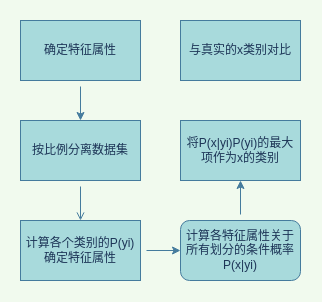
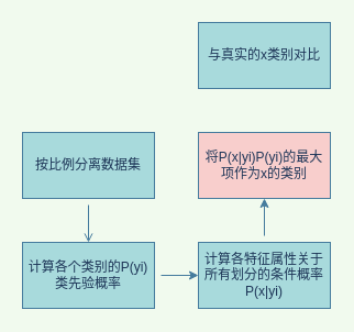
  <mxCell id="0" />
  <mxCell id="1" parent="0" />
- <mxCell id="2" value="" style="edgeStyle=orthogonalEdgeStyle;rounded=0;orthogonalLoop=1;jettySize=auto;html=1;startSize=0;sourcePerimeterSpacing=6;labelBackgroundColor=#F1FAEE;strokeColor=#457B9D;fontColor=#1D3557;" edge="1" parent="1" source="3" target="5"><mxGeometry relative="1" as="geometry" /></mxCell>
- <mxCell id="3" value="&lt;font style=&quot;vertical-align: inherit&quot;&gt;&lt;font style=&quot;vertical-align: inherit&quot;&gt;确定特征属性&lt;/font&gt;&lt;/font&gt;" style="rounded=0;whiteSpace=wrap;html=1;fillColor=#A8DADC;strokeColor=#457B9D;fontColor=#1D3557;" vertex="1" parent="1"><mxGeometry x="20" y="20" width="120" height="60" as="geometry" /></mxCell>
  <mxCell id="4" value="" style="edgeStyle=orthogonalEdgeStyle;rounded=0;orthogonalLoop=1;jettySize=auto;html=1;startSize=0;sourcePerimeterSpacing=6;labelBackgroundColor=#F1FAEE;strokeColor=#457B9D;fontColor=#1D3557;endArrow=open;" edge="1" parent="1" source="5" target="7"><mxGeometry relative="1" as="geometry" /></mxCell>
  <mxCell id="5" value="&lt;font style=&quot;vertical-align: inherit&quot;&gt;&lt;font style=&quot;vertical-align: inherit&quot;&gt;按比例分离数据集&lt;/font&gt;&lt;/font&gt;" style="rounded=0;whiteSpace=wrap;html=1;fillColor=#A8DADC;strokeColor=#457B9D;fontColor=#1D3557;" vertex="1" parent="1"><mxGeometry x="20" y="120" width="120" height="60" as="geometry" /></mxCell>
  <mxCell id="6" value="" style="edgeStyle=orthogonalEdgeStyle;rounded=0;orthogonalLoop=1;jettySize=auto;html=1;startSize=0;sourcePerimeterSpacing=6;labelBackgroundColor=#F1FAEE;strokeColor=#457B9D;fontColor=#1D3557;" edge="1" parent="1" source="7" target="9"><mxGeometry relative="1" as="geometry" /></mxCell>
- <mxCell id="7" value="计算各个类别的P(yi)&lt;br&gt;确定特征属性" style="rounded=0;whiteSpace=wrap;html=1;fillColor=#A8DADC;strokeColor=#457B9D;fontColor=#1D3557;" vertex="1" parent="1"><mxGeometry x="20" y="220" width="120" height="60" as="geometry" /></mxCell>
+ <mxCell id="7" value="计算各个类别的P(yi)&lt;br&gt;类先验概率" style="rounded=0;whiteSpace=wrap;html=1;fillColor=#A8DADC;strokeColor=#457B9D;fontColor=#1D3557;" vertex="1" parent="1"><mxGeometry x="20" y="220" width="120" height="60" as="geometry" /></mxCell>
  <mxCell id="8" value="" style="edgeStyle=orthogonalEdgeStyle;rounded=0;orthogonalLoop=1;jettySize=auto;html=1;startSize=0;sourcePerimeterSpacing=6;labelBackgroundColor=#F1FAEE;strokeColor=#457B9D;fontColor=#1D3557;" edge="1" parent="1" source="9" target="10"><mxGeometry relative="1" as="geometry" /></mxCell>
- <mxCell id="9" value="计算各特征属性关于所有划分的条件概率&lt;br&gt;P(x|yi)" style="whiteSpace=wrap;html=1;fillColor=#A8DADC;strokeColor=#457B9D;fontColor=#1D3557;rounded=1;" vertex="1" parent="1"><mxGeometry x="180" y="220" width="120" height="60" as="geometry" /></mxCell>
- <mxCell id="10" value="将P(x|yi)P(yi)的最大项作为x的类别" style="rounded=0;whiteSpace=wrap;html=1;fillColor=#A8DADC;strokeColor=#457B9D;fontColor=#1D3557;" vertex="1" parent="1"><mxGeometry x="180" y="120" width="120" height="60" as="geometry" /></mxCell>
+ <mxCell id="9" value="计算各特征属性关于所有划分的条件概率&lt;br&gt;P(x|yi)" style="rounded=0;whiteSpace=wrap;html=1;fillColor=#A8DADC;strokeColor=#457B9D;fontColor=#1D3557;" vertex="1" parent="1"><mxGeometry x="180" y="220" width="120" height="60" as="geometry" /></mxCell>
+ <mxCell id="10" value="将P(x|yi)P(yi)的最大项作为x的类别" style="rounded=0;whiteSpace=wrap;html=1;fillColor=#f8cecc;strokeColor=#457B9D;fontColor=#1D3557;" vertex="1" parent="1"><mxGeometry x="180" y="120" width="120" height="60" as="geometry" /></mxCell>
  <mxCell id="11" value="与真实的x类别对比" style="rounded=0;whiteSpace=wrap;html=1;fillColor=#A8DADC;strokeColor=#457B9D;fontColor=#1D3557;" vertex="1" parent="1"><mxGeometry x="180" y="20" width="120" height="60" as="geometry" /></mxCell>
